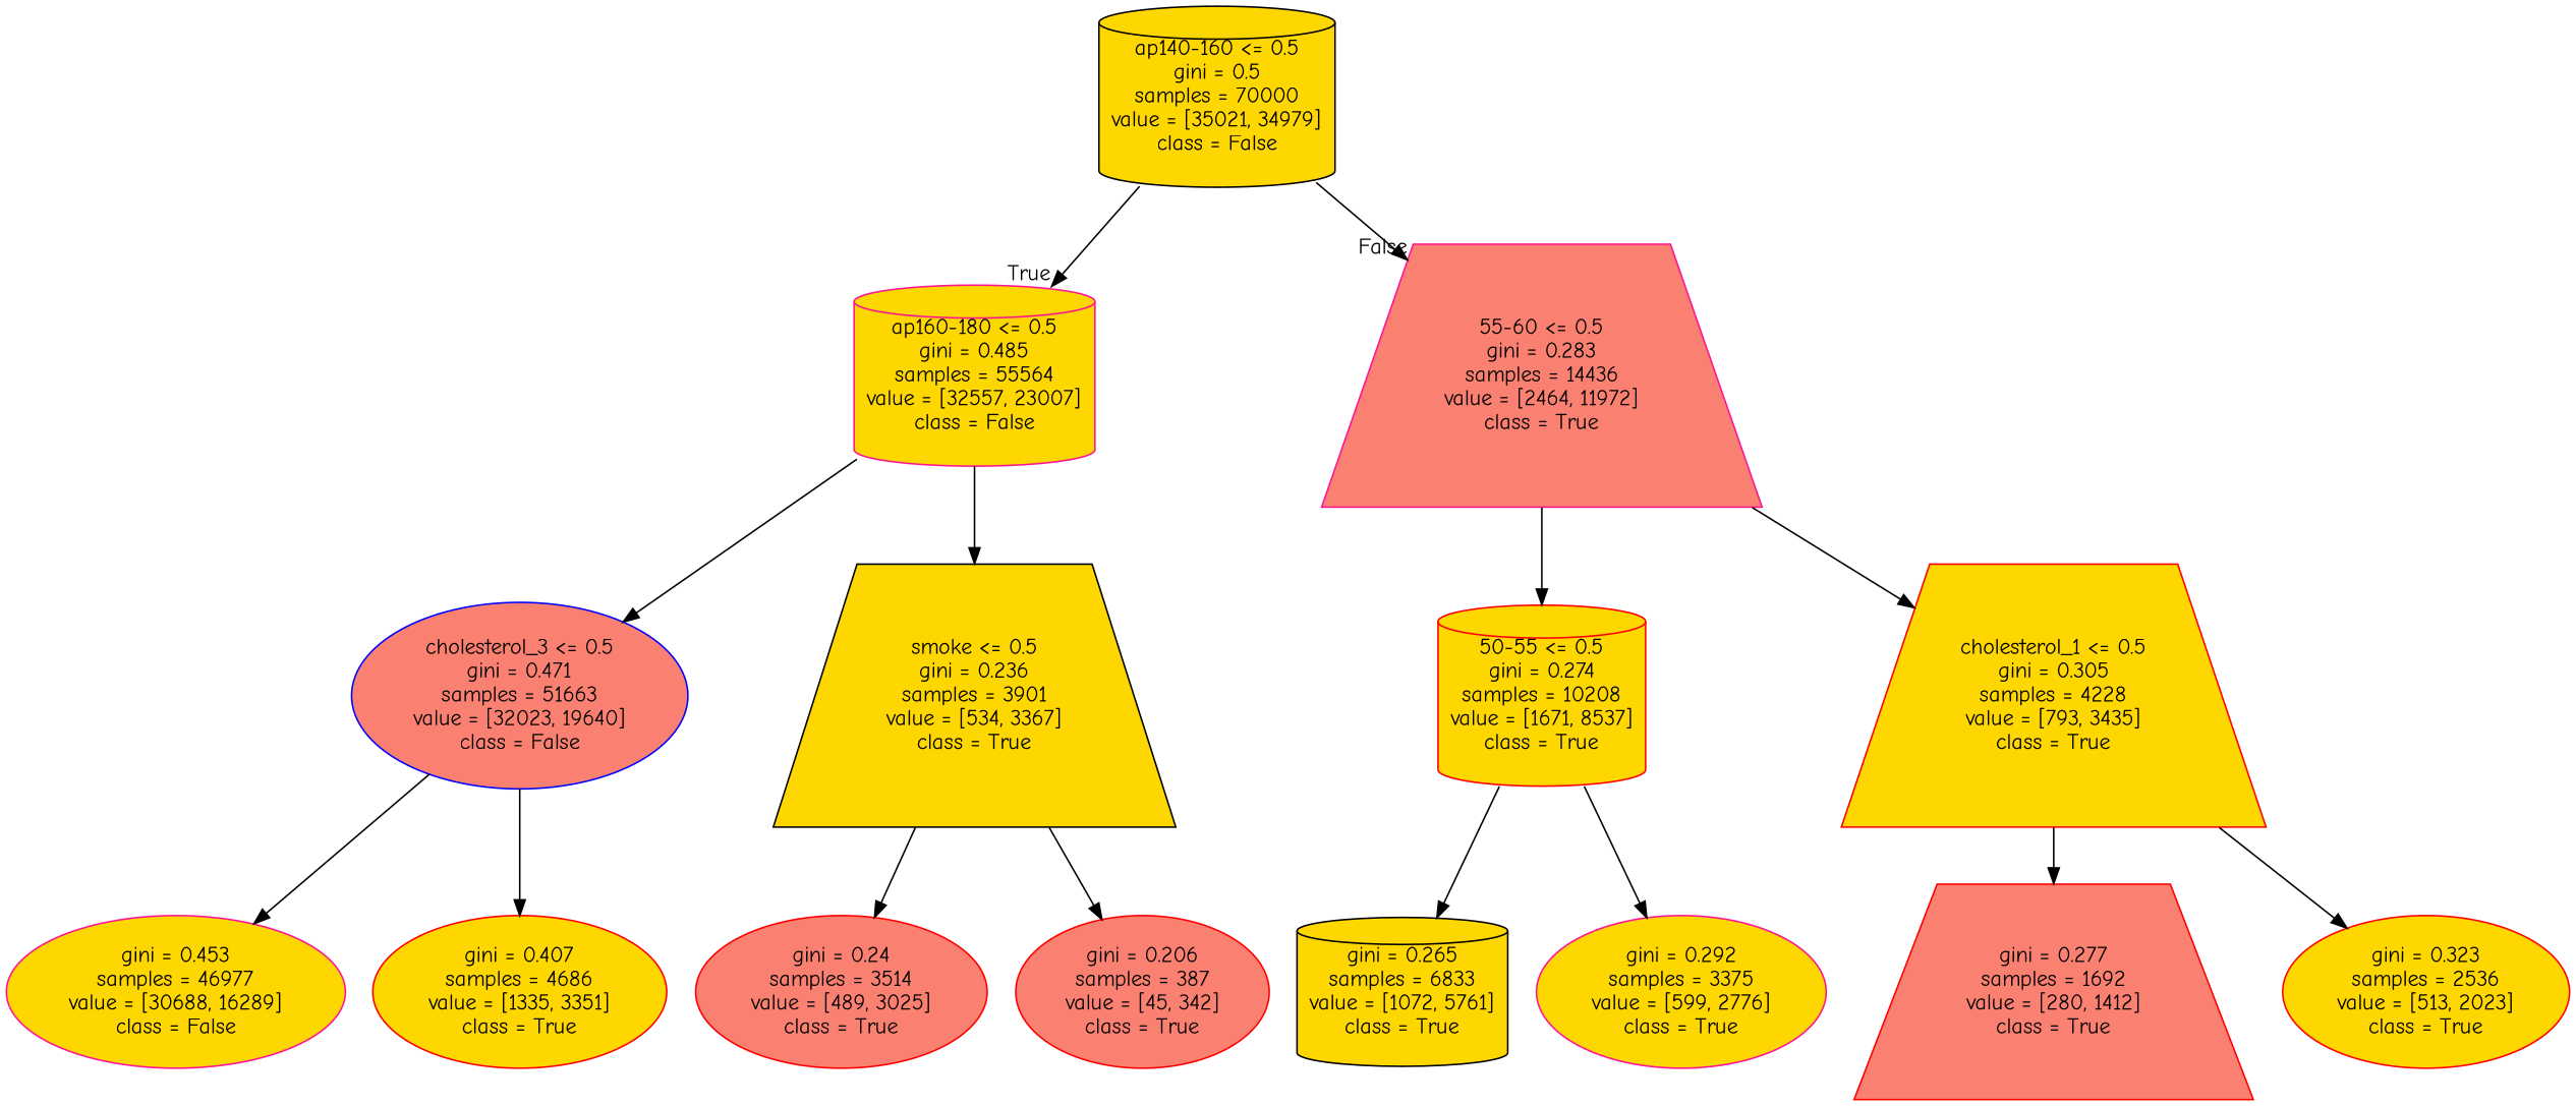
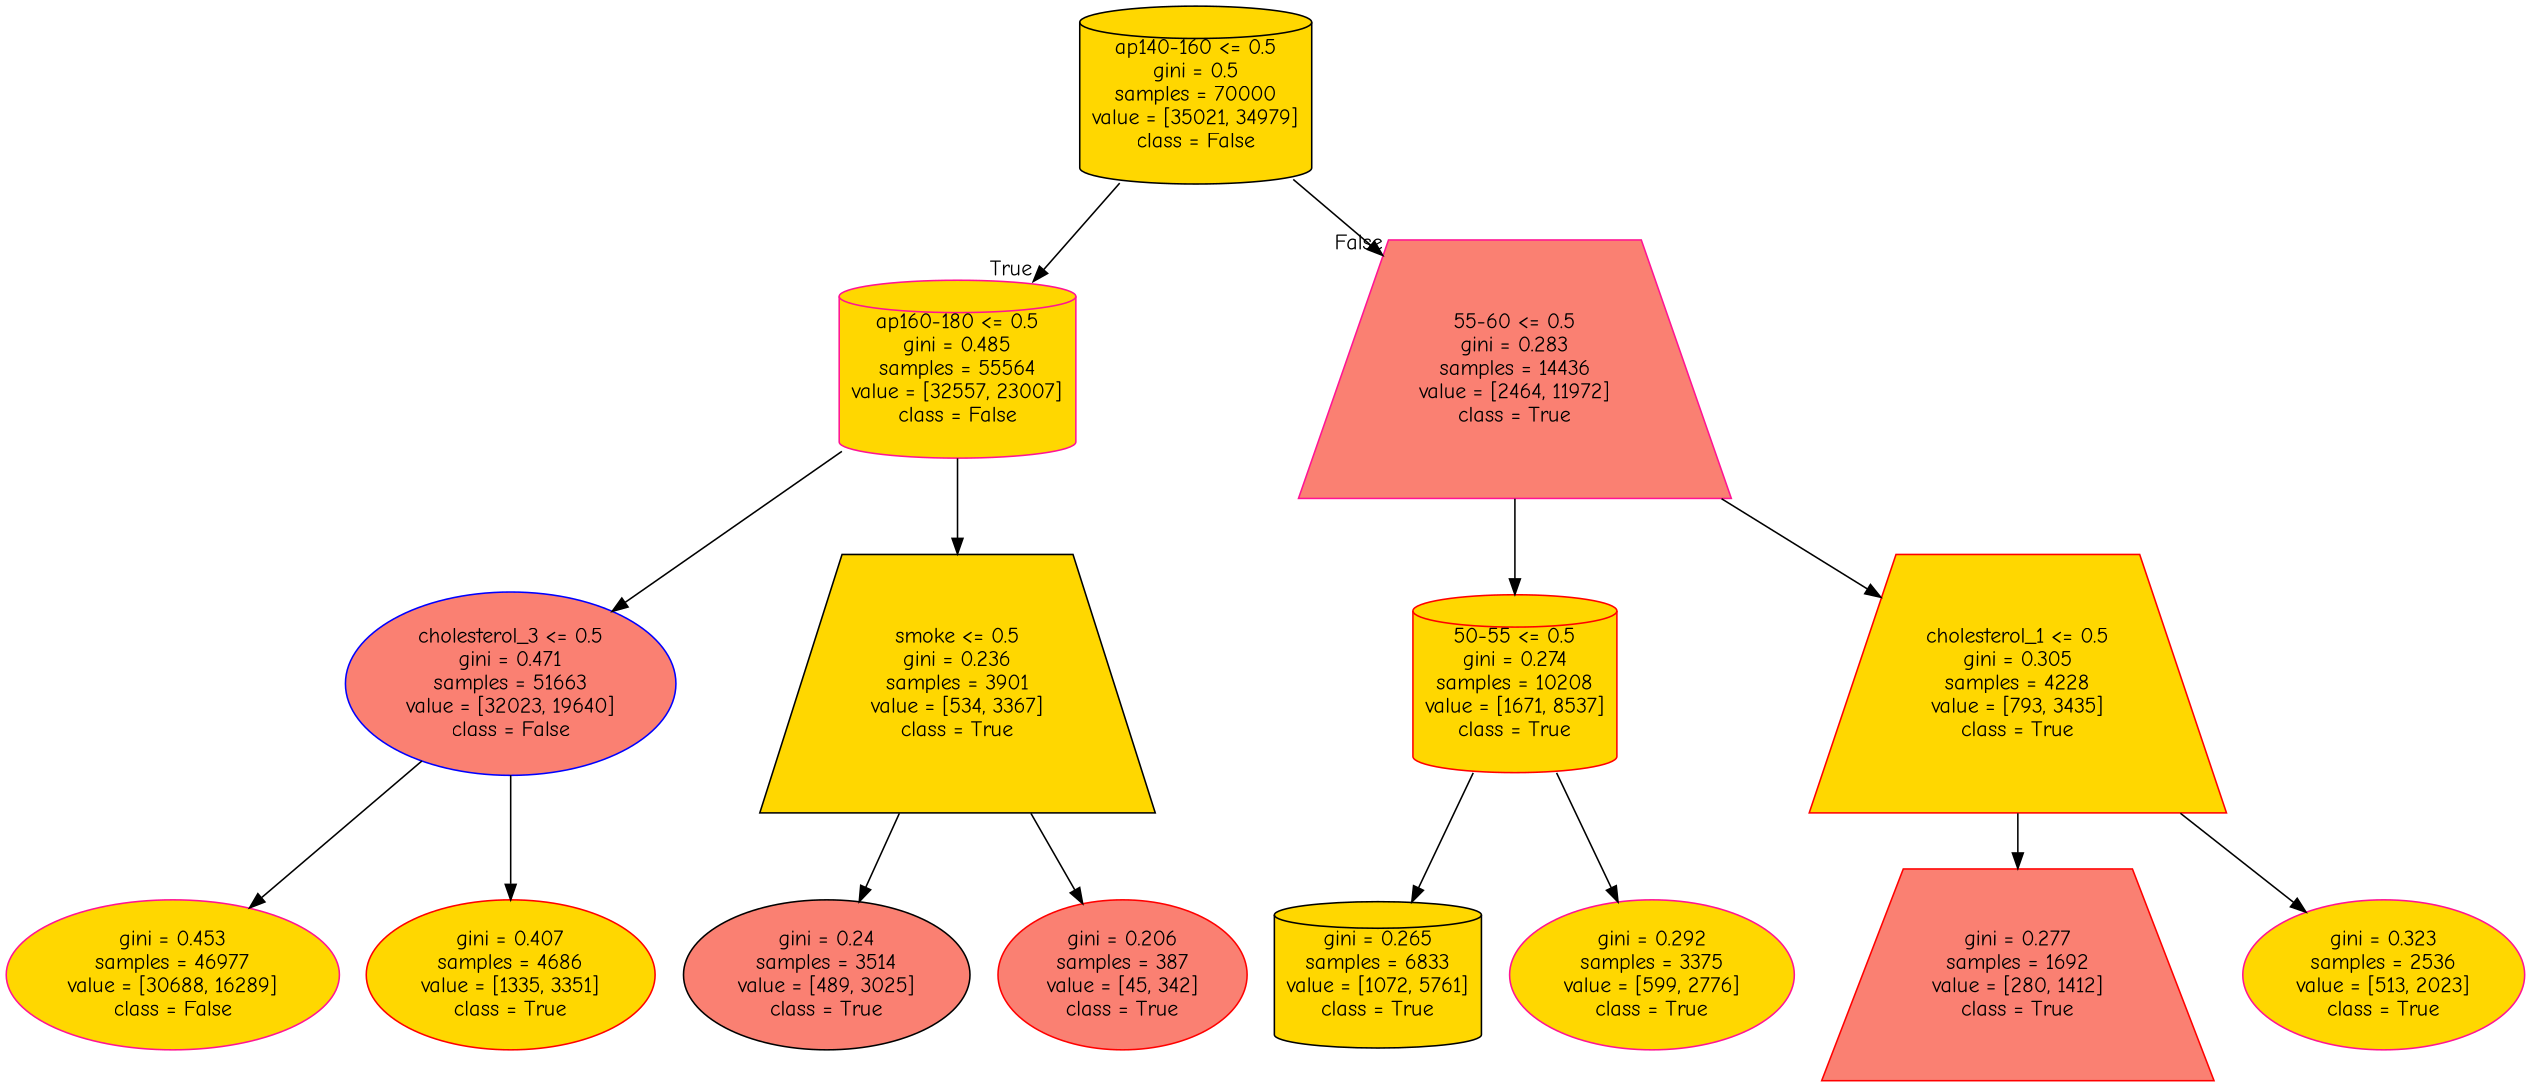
  digraph {
    fontname="Comic Neue"
    node [color=deeppink fillcolor=gold fontname="Comic Neue" shape=ellipse style=filled]
    edge [fontname="Comic Neue"]
    n1 [color=black label="ap140-160 <= 0.5\ngini = 0.5\nsamples = 70000\nvalue = [35021, 34979]\nclass = False" shape=cylinder]
    n2 [label="ap160-180 <= 0.5\ngini = 0.485\nsamples = 55564\nvalue = [32557, 23007]\nclass = False" shape=cylinder]
    n3 [fillcolor=salmon label="55-60 <= 0.5\ngini = 0.283\nsamples = 14436\nvalue = [2464, 11972]\nclass = True" shape=trapezium]
    n4 [color=blue fillcolor=salmon label="cholesterol_3 <= 0.5\ngini = 0.471\nsamples = 51663\nvalue = [32023, 19640]\nclass = False"]
    n5 [color=black label="smoke <= 0.5\ngini = 0.236\nsamples = 3901\nvalue = [534, 3367]\nclass = True" shape=trapezium]
    n6 [color=red label="50-55 <= 0.5\ngini = 0.274\nsamples = 10208\nvalue = [1671, 8537]\nclass = True" shape=cylinder]
    n7 [color=red label="cholesterol_1 <= 0.5\ngini = 0.305\nsamples = 4228\nvalue = [793, 3435]\nclass = True" shape=trapezium]
    n8 [label="gini = 0.453\nsamples = 46977\nvalue = [30688, 16289]\nclass = False"]
    n9 [color=red label="gini = 0.407\nsamples = 4686\nvalue = [1335, 3351]\nclass = True"]
-   n10 [color=red fillcolor=salmon label="gini = 0.24\nsamples = 3514\nvalue = [489, 3025]\nclass = True"]
+   n10 [color=black fillcolor=salmon label="gini = 0.24\nsamples = 3514\nvalue = [489, 3025]\nclass = True"]
    n11 [color=red fillcolor=salmon label="gini = 0.206\nsamples = 387\nvalue = [45, 342]\nclass = True"]
    n12 [color=black label="gini = 0.265\nsamples = 6833\nvalue = [1072, 5761]\nclass = True" shape=cylinder]
    n13 [label="gini = 0.292\nsamples = 3375\nvalue = [599, 2776]\nclass = True"]
    n14 [color=red fillcolor=salmon label="gini = 0.277\nsamples = 1692\nvalue = [280, 1412]\nclass = True" shape=trapezium]
-   n15 [color=red label="gini = 0.323\nsamples = 2536\nvalue = [513, 2023]\nclass = True"]
+   n15 [label="gini = 0.323\nsamples = 2536\nvalue = [513, 2023]\nclass = True"]
    n1 -> n2 [headlabel=True labelangle=45 labeldistance=2.5]
    n1 -> n3 [headlabel=False labelangle=-45 labeldistance=2.5]
    n2 -> n4
    n2 -> n5
    n3 -> n6
    n3 -> n7
    n4 -> n8
    n4 -> n9
    n5 -> n10
    n5 -> n11
    n6 -> n12
    n6 -> n13
    n7 -> n14
    n7 -> n15
  }
